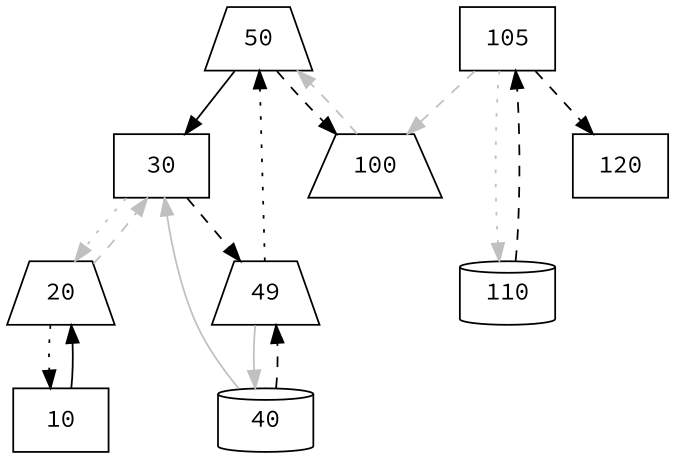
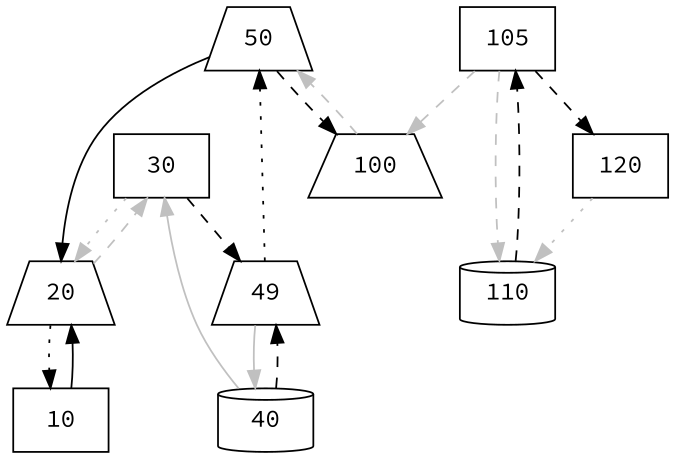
  digraph {
    fontname="Source Code Pro"
    node [fontname="Source Code Pro" shape=trapezium]
    edge [fontname="Source Code Pro" style=dashed color=grey]
    n1 [label=50]
    n2 [label=30 shape=box]
    n3 [label=100]
    n4 [label=20]
    n5 [label=49]
    n6 [label=10 shape=box]
    n7 [label=40 shape=cylinder]
    n8 [label=110 shape=cylinder]
    n9 [label=105 shape=box]
    n10 [label=120 shape=box]
-   n1 -> n2 [style=solid color=""]
+   n1 -> n4 [style=solid color=""]
    n1 -> n3 [color=""]
    n2 -> n4 [style=dotted]
    n2 -> n5 [color=""]
    n3 -> n1
    n4 -> n2
    n4 -> n6 [style=dotted color=""]
    n5 -> n1 [color=black style=dotted]
    n5 -> n7 [style=solid]
    n6 -> n4 [color=black style=solid]
    n7 -> n2 [style=solid]
    n7 -> n5 [color=""]
    n8 -> n9 [color=""]
    n9 -> n3
-   n9 -> n8 [style=dotted]
+   n9 -> n8
    n9 -> n10 [color=""]
+   n10 -> n8 [style=dotted]
  }
